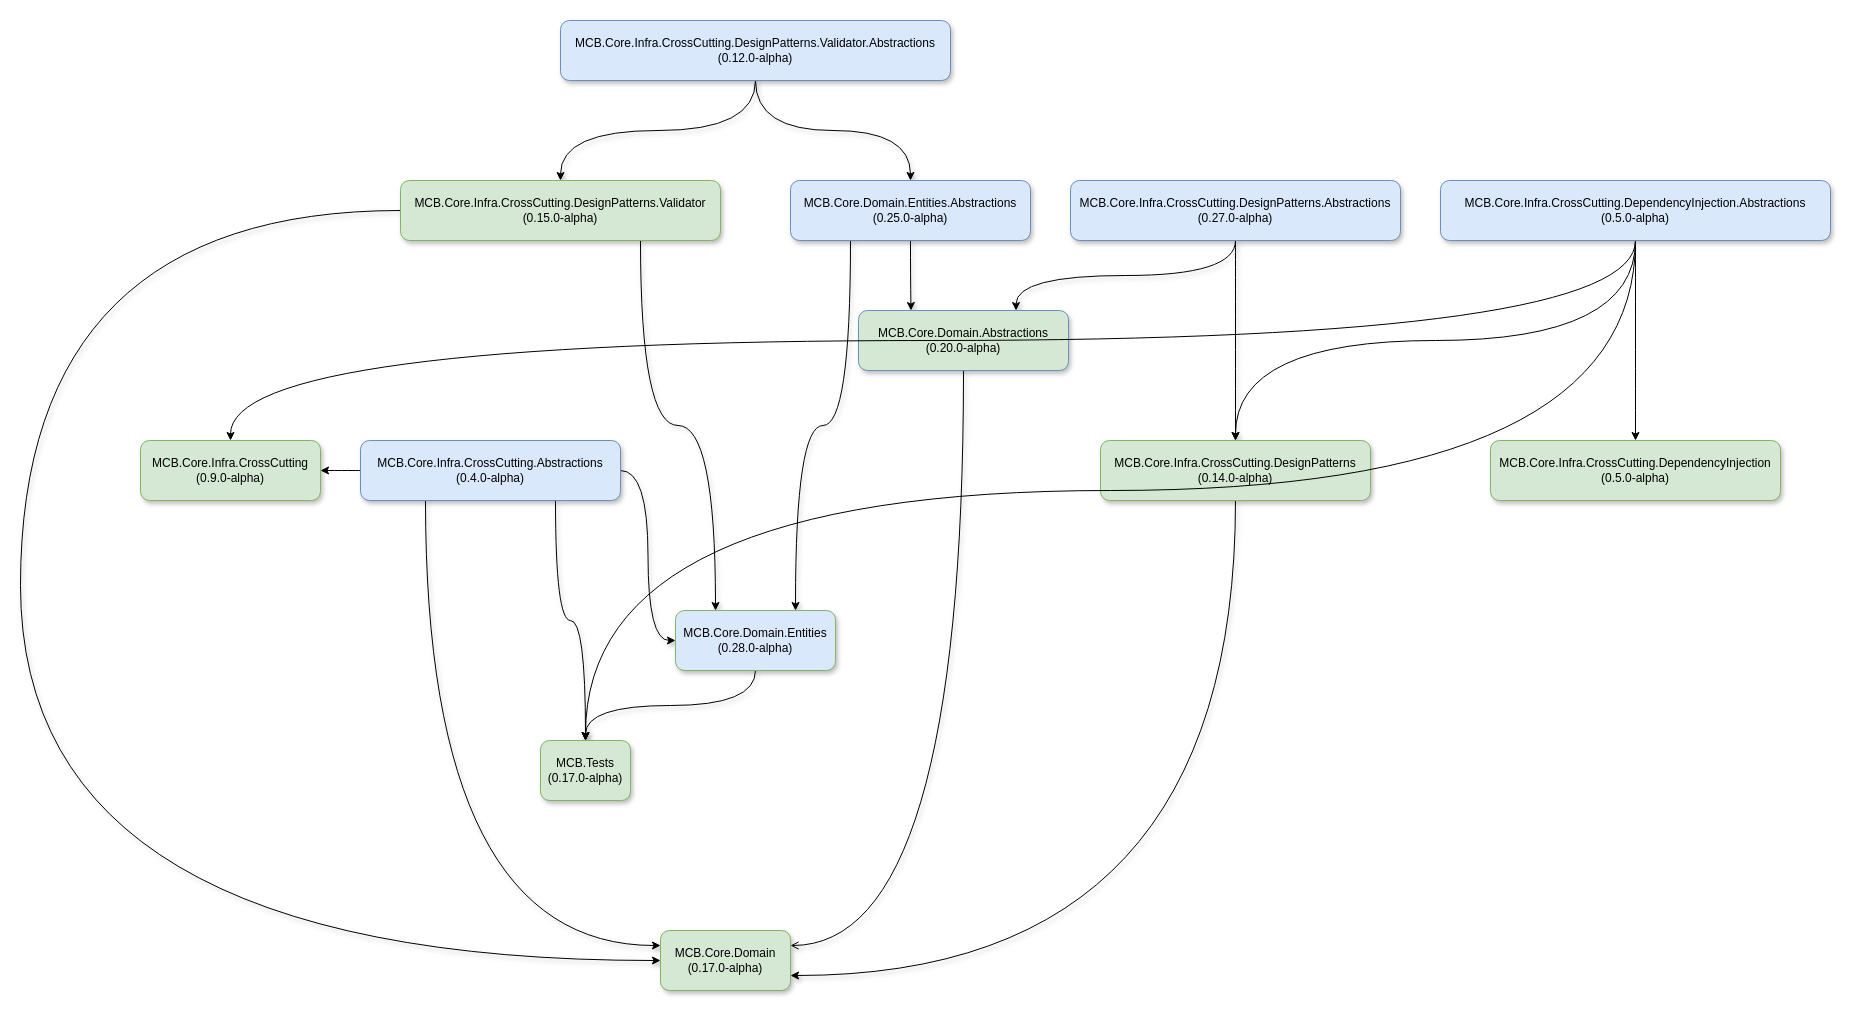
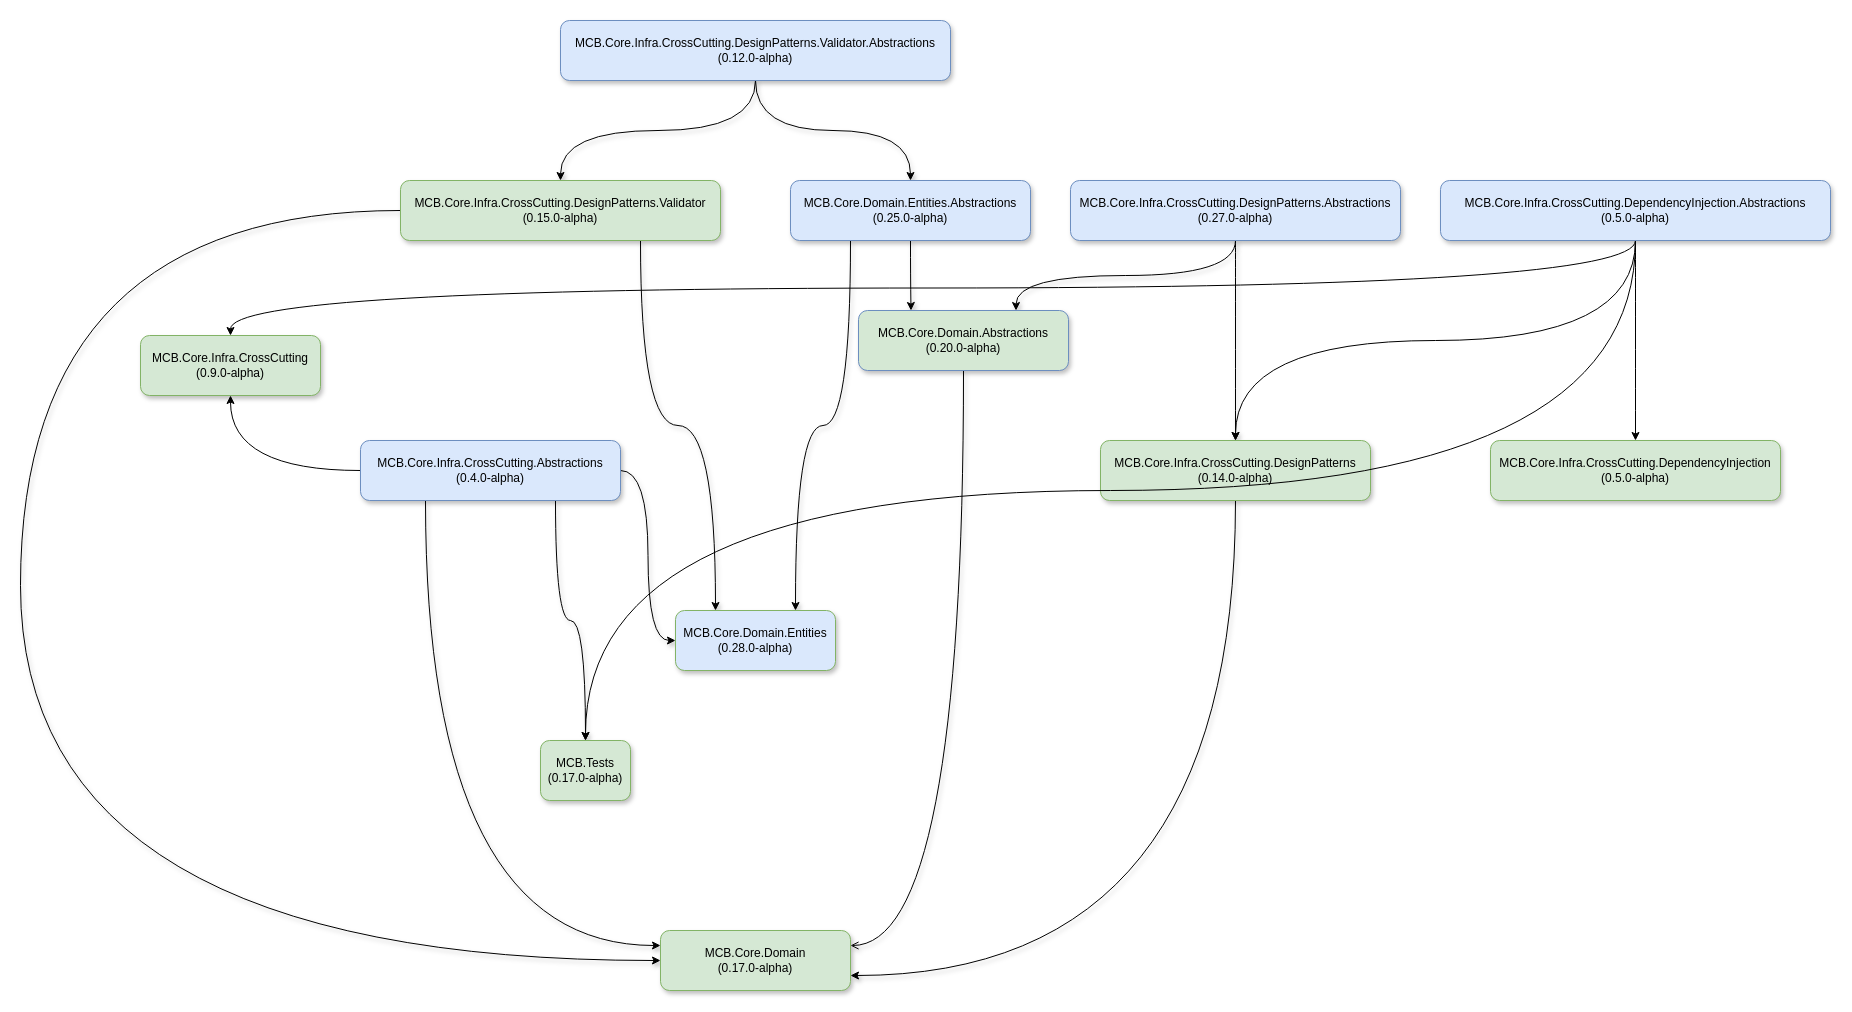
  <mxCell id="0" />
  <mxCell id="1" parent="0" />
  <mxCell id="2" style="edgeStyle=orthogonalEdgeStyle;rounded=1;orthogonalLoop=1;jettySize=auto;html=1;exitX=0.75;exitY=1;exitDx=0;exitDy=0;shadow=1;curved=1;" parent="1" source="6" target="26" edge="1"><mxGeometry relative="1" as="geometry" /></mxCell>
  <mxCell id="3" style="edgeStyle=orthogonalEdgeStyle;rounded=1;orthogonalLoop=1;jettySize=auto;html=1;exitX=0.25;exitY=1;exitDx=0;exitDy=0;entryX=0;entryY=0.25;entryDx=0;entryDy=0;shadow=1;curved=1;" parent="1" source="6" target="23" edge="1"><mxGeometry relative="1" as="geometry" /></mxCell>
  <mxCell id="4" style="edgeStyle=orthogonalEdgeStyle;rounded=1;orthogonalLoop=1;jettySize=auto;html=1;exitX=1;exitY=0.5;exitDx=0;exitDy=0;entryX=0;entryY=0.5;entryDx=0;entryDy=0;shadow=1;curved=1;" parent="1" source="6" target="25" edge="1"><mxGeometry relative="1" as="geometry" /></mxCell>
  <mxCell id="5" style="edgeStyle=orthogonalEdgeStyle;rounded=0;orthogonalLoop=1;jettySize=auto;html=1;curved=1;" parent="1" source="6" target="33" edge="1"><mxGeometry relative="1" as="geometry" /></mxCell>
  <mxCell id="6" value="MCB.Core.Infra.CrossCutting.Abstractions&lt;br&gt;(0.4.0-alpha)" style="rounded=1;whiteSpace=wrap;html=1;shadow=1;fillColor=#dae8fc;strokeColor=#6c8ebf;" parent="1" vertex="1"><mxGeometry x="360" y="440" width="260" height="60" as="geometry" /></mxCell>
  <mxCell id="7" value="" style="edgeStyle=orthogonalEdgeStyle;rounded=1;orthogonalLoop=1;jettySize=auto;html=1;shadow=1;curved=1;" parent="1" source="9" target="11" edge="1"><mxGeometry relative="1" as="geometry" /></mxCell>
  <mxCell id="8" style="edgeStyle=orthogonalEdgeStyle;rounded=1;orthogonalLoop=1;jettySize=auto;html=1;exitX=0.5;exitY=1;exitDx=0;exitDy=0;entryX=0.75;entryY=0;entryDx=0;entryDy=0;shadow=1;curved=1;" parent="1" source="9" target="22" edge="1"><mxGeometry relative="1" as="geometry" /></mxCell>
  <mxCell id="9" value="MCB.Core.Infra.CrossCutting.DesignPatterns.Abstractions&lt;br&gt;(0.27.0-alpha)" style="rounded=1;whiteSpace=wrap;html=1;shadow=1;fillColor=#dae8fc;strokeColor=#6c8ebf;" parent="1" vertex="1"><mxGeometry x="1070" y="180" width="330" height="60" as="geometry" /></mxCell>
  <mxCell id="10" style="edgeStyle=orthogonalEdgeStyle;rounded=1;orthogonalLoop=1;jettySize=auto;html=1;exitX=0.5;exitY=1;exitDx=0;exitDy=0;entryX=1;entryY=0.75;entryDx=0;entryDy=0;shadow=1;curved=1;" parent="1" source="11" target="23" edge="1"><mxGeometry relative="1" as="geometry" /></mxCell>
  <mxCell id="11" value="MCB.Core.Infra.CrossCutting.DesignPatterns&lt;br&gt;(0.14.0-alpha)" style="rounded=1;whiteSpace=wrap;html=1;shadow=1;fillColor=#d5e8d4;strokeColor=#82b366;" parent="1" vertex="1"><mxGeometry x="1100" y="440" width="270" height="60" as="geometry" /></mxCell>
  <mxCell id="12" style="edgeStyle=orthogonalEdgeStyle;rounded=1;orthogonalLoop=1;jettySize=auto;html=1;exitX=0.5;exitY=1;exitDx=0;exitDy=0;shadow=1;curved=1;" parent="1" source="14" target="17" edge="1"><mxGeometry relative="1" as="geometry" /></mxCell>
  <mxCell id="13" style="edgeStyle=orthogonalEdgeStyle;rounded=1;orthogonalLoop=1;jettySize=auto;html=1;exitX=0.5;exitY=1;exitDx=0;exitDy=0;shadow=1;curved=1;" parent="1" source="14" target="20" edge="1"><mxGeometry relative="1" as="geometry" /></mxCell>
  <mxCell id="14" value="MCB.Core.Infra.CrossCutting.DesignPatterns.Validator.Abstractions&lt;br&gt;(0.12.0-alpha)" style="rounded=1;whiteSpace=wrap;html=1;shadow=1;fillColor=#dae8fc;strokeColor=#6c8ebf;" parent="1" vertex="1"><mxGeometry x="560" y="20" width="390" height="60" as="geometry" /></mxCell>
  <mxCell id="15" style="edgeStyle=orthogonalEdgeStyle;rounded=1;orthogonalLoop=1;jettySize=auto;html=1;exitX=0.75;exitY=1;exitDx=0;exitDy=0;entryX=0.25;entryY=0;entryDx=0;entryDy=0;shadow=1;curved=1;" parent="1" source="17" target="25" edge="1"><mxGeometry relative="1" as="geometry" /></mxCell>
  <mxCell id="16" style="edgeStyle=orthogonalEdgeStyle;rounded=1;orthogonalLoop=1;jettySize=auto;html=1;exitX=0;exitY=0.5;exitDx=0;exitDy=0;entryX=0;entryY=0.5;entryDx=0;entryDy=0;shadow=1;curved=1;" parent="1" source="17" target="23" edge="1"><mxGeometry relative="1" as="geometry"><Array as="points"><mxPoint x="20" y="210" /><mxPoint x="20" y="960" /></Array></mxGeometry></mxCell>
  <mxCell id="17" value="MCB.Core.Infra.CrossCutting.DesignPatterns.Validator&lt;br&gt;(0.15.0-alpha)" style="rounded=1;whiteSpace=wrap;html=1;shadow=1;fillColor=#d5e8d4;strokeColor=#82b366;" parent="1" vertex="1"><mxGeometry x="400" y="180" width="320" height="60" as="geometry" /></mxCell>
  <mxCell id="18" style="edgeStyle=orthogonalEdgeStyle;rounded=1;orthogonalLoop=1;jettySize=auto;html=1;exitX=0.5;exitY=1;exitDx=0;exitDy=0;entryX=0.25;entryY=0;entryDx=0;entryDy=0;shadow=1;curved=1;" parent="1" source="20" target="22" edge="1"><mxGeometry relative="1" as="geometry" /></mxCell>
  <mxCell id="19" style="edgeStyle=orthogonalEdgeStyle;rounded=1;orthogonalLoop=1;jettySize=auto;html=1;exitX=0.25;exitY=1;exitDx=0;exitDy=0;entryX=0.75;entryY=0;entryDx=0;entryDy=0;shadow=1;curved=1;" parent="1" source="20" target="25" edge="1"><mxGeometry relative="1" as="geometry" /></mxCell>
  <mxCell id="20" value="MCB.Core.Domain.Entities.Abstractions&lt;br&gt;(0.25.0-alpha)" style="rounded=1;whiteSpace=wrap;html=1;shadow=1;fillColor=#dae8fc;strokeColor=#6c8ebf;" parent="1" vertex="1"><mxGeometry x="790" y="180" width="240" height="60" as="geometry" /></mxCell>
  <mxCell id="21" style="edgeStyle=orthogonalEdgeStyle;rounded=1;orthogonalLoop=1;jettySize=auto;html=1;exitX=0.5;exitY=1;exitDx=0;exitDy=0;entryX=1;entryY=0.25;entryDx=0;entryDy=0;shadow=1;curved=1;endArrow=open;" parent="1" source="22" target="23" edge="1"><mxGeometry relative="1" as="geometry" /></mxCell>
  <mxCell id="22" value="MCB.Core.Domain.Abstractions&lt;br&gt;(0.20.0-alpha)" style="rounded=1;whiteSpace=wrap;html=1;shadow=1;fillColor=#d5e8d4;strokeColor=#6c8ebf;" parent="1" vertex="1"><mxGeometry x="858" y="310" width="210" height="60" as="geometry" /></mxCell>
- <mxCell id="23" value="MCB.Core.Domain&lt;br&gt;(0.17.0-alpha)" style="rounded=1;whiteSpace=wrap;html=1;shadow=1;fillColor=#d5e8d4;strokeColor=#82b366;" parent="1" vertex="1"><mxGeometry x="660" y="930" width="130" height="60" as="geometry" /></mxCell>
- <mxCell id="24" style="edgeStyle=orthogonalEdgeStyle;rounded=0;orthogonalLoop=1;jettySize=auto;html=1;entryX=0.5;entryY=1;entryDx=0;entryDy=0;exitX=0.5;exitY=0;exitDx=0;exitDy=0;startArrow=classic;startFill=1;endArrow=none;endFill=0;shadow=1;curved=1;" parent="1" source="26" target="25" edge="1"><mxGeometry relative="1" as="geometry"><mxPoint x="670" y="620" as="sourcePoint" /></mxGeometry></mxCell>
+ <mxCell id="23" value="MCB.Core.Domain&lt;br&gt;(0.17.0-alpha)" style="rounded=1;whiteSpace=wrap;html=1;shadow=1;fillColor=#d5e8d4;strokeColor=#82b366;" parent="1" vertex="1"><mxGeometry x="660" y="930" width="190" height="60" as="geometry" /></mxCell>
  <mxCell id="25" value="MCB.Core.Domain.Entities&lt;br&gt;(0.28.0-alpha)" style="rounded=1;whiteSpace=wrap;html=1;shadow=1;fillColor=#dae8fc;strokeColor=#82b366;" parent="1" vertex="1"><mxGeometry x="675" y="610" width="160" height="60" as="geometry" /></mxCell>
  <mxCell id="26" value="MCB.Tests&lt;br&gt;(0.17.0-alpha)" style="rounded=1;whiteSpace=wrap;html=1;shadow=1;fillColor=#d5e8d4;strokeColor=#82b366;" parent="1" vertex="1"><mxGeometry x="540" y="740" width="90" height="60" as="geometry" /></mxCell>
  <mxCell id="27" style="edgeStyle=orthogonalEdgeStyle;rounded=0;orthogonalLoop=1;jettySize=auto;html=1;exitX=0.5;exitY=1;exitDx=0;exitDy=0;entryX=0.5;entryY=0;entryDx=0;entryDy=0;curved=1;" parent="1" source="31" target="11" edge="1"><mxGeometry relative="1" as="geometry" /></mxCell>
  <mxCell id="28" style="edgeStyle=orthogonalEdgeStyle;rounded=0;orthogonalLoop=1;jettySize=auto;html=1;exitX=0.5;exitY=1;exitDx=0;exitDy=0;entryX=0.5;entryY=0;entryDx=0;entryDy=0;curved=1;" parent="1" source="31" target="32" edge="1"><mxGeometry relative="1" as="geometry" /></mxCell>
  <mxCell id="29" style="edgeStyle=orthogonalEdgeStyle;rounded=0;orthogonalLoop=1;jettySize=auto;html=1;exitX=0.5;exitY=1;exitDx=0;exitDy=0;entryX=0.5;entryY=0;entryDx=0;entryDy=0;curved=1;" parent="1" source="31" target="26" edge="1"><mxGeometry relative="1" as="geometry" /></mxCell>
  <mxCell id="30" style="edgeStyle=orthogonalEdgeStyle;curved=1;rounded=0;orthogonalLoop=1;jettySize=auto;html=1;exitX=0.5;exitY=1;exitDx=0;exitDy=0;" parent="1" source="31" target="33" edge="1"><mxGeometry relative="1" as="geometry" /></mxCell>
  <mxCell id="31" value="MCB.Core.Infra.CrossCutting.DependencyInjection.Abstractions&lt;br&gt;(0.5.0-alpha)" style="rounded=1;whiteSpace=wrap;html=1;shadow=1;fillColor=#dae8fc;strokeColor=#6c8ebf;" parent="1" vertex="1"><mxGeometry x="1440" y="180" width="390" height="60" as="geometry" /></mxCell>
  <mxCell id="32" value="MCB.Core.Infra.CrossCutting.DependencyInjection&lt;br&gt;(0.5.0-alpha)" style="rounded=1;whiteSpace=wrap;html=1;shadow=1;fillColor=#d5e8d4;strokeColor=#82b366;" parent="1" vertex="1"><mxGeometry x="1490" y="440" width="290" height="60" as="geometry" /></mxCell>
- <mxCell id="33" value="MCB.Core.Infra.CrossCutting&lt;br&gt;(0.9.0-alpha)" style="rounded=1;whiteSpace=wrap;html=1;shadow=1;fillColor=#d5e8d4;strokeColor=#82b366;" parent="1" vertex="1"><mxGeometry x="140" y="440" width="180" height="60" as="geometry" /></mxCell>
+ <mxCell id="33" value="MCB.Core.Infra.CrossCutting&lt;br&gt;(0.9.0-alpha)" style="rounded=1;whiteSpace=wrap;html=1;shadow=1;fillColor=#d5e8d4;strokeColor=#82b366;" parent="1" vertex="1"><mxGeometry x="140" y="335" width="180" height="60" as="geometry" /></mxCell>
